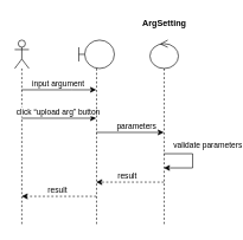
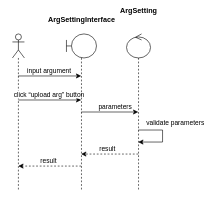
  <mxCell id="0" />
  <mxCell id="1" parent="0" />
  <mxCell id="2" style="edgeStyle=orthogonalEdgeStyle;rounded=0;orthogonalLoop=1;jettySize=auto;html=1;curved=0;" parent="1" source="4" target="11" edge="1"><mxGeometry relative="1" as="geometry"><Array as="points"><mxPoint x="100" y="126" /><mxPoint x="100" y="126" /></Array></mxGeometry></mxCell>
  <mxCell id="3" value="input argument" style="edgeLabel;html=1;align=center;verticalAlign=middle;resizable=0;points=[];" parent="2" vertex="1" connectable="0"><mxGeometry x="-0.259" y="4" relative="1" as="geometry"><mxPoint x="12" y="-6" as="offset" /></mxGeometry></mxCell>
  <mxCell id="4" value="" style="shape=umlLifeline;perimeter=lifelinePerimeter;whiteSpace=wrap;html=1;container=1;dropTarget=0;collapsible=0;recursiveResize=0;outlineConnect=0;portConstraint=eastwest;newEdgeStyle={&quot;curved&quot;:0,&quot;rounded&quot;:0};participant=umlActor;" parent="1" vertex="1"><mxGeometry x="20" y="56" width="20" height="260" as="geometry" /></mxCell>
  <mxCell id="5" style="edgeStyle=orthogonalEdgeStyle;rounded=0;orthogonalLoop=1;jettySize=auto;html=1;curved=0;endArrow=none;endFill=0;startArrow=classic;startFill=1;" parent="1" edge="1"><mxGeometry relative="1" as="geometry"><mxPoint x="134.5" y="166" as="sourcePoint" /><mxPoint x="29.855" y="166" as="targetPoint" /></mxGeometry></mxCell>
  <mxCell id="6" value="click “upload arg” button" style="edgeLabel;html=1;align=center;verticalAlign=middle;resizable=0;points=[];" parent="5" vertex="1" connectable="0"><mxGeometry x="0.146" y="2" relative="1" as="geometry"><mxPoint x="6" y="-12" as="offset" /></mxGeometry></mxCell>
  <mxCell id="7" style="edgeStyle=orthogonalEdgeStyle;rounded=0;orthogonalLoop=1;jettySize=auto;html=1;curved=0;" parent="1" source="11" target="16" edge="1"><mxGeometry relative="1" as="geometry" /></mxCell>
  <mxCell id="8" value="parameters" style="edgeLabel;html=1;align=center;verticalAlign=middle;resizable=0;points=[];" parent="7" vertex="1" connectable="0"><mxGeometry x="0.277" relative="1" as="geometry"><mxPoint x="-5" y="-10" as="offset" /></mxGeometry></mxCell>
  <mxCell id="9" style="edgeStyle=orthogonalEdgeStyle;rounded=0;orthogonalLoop=1;jettySize=auto;html=1;curved=0;dashed=1;" parent="1" edge="1"><mxGeometry relative="1" as="geometry"><mxPoint x="134.5" y="276" as="sourcePoint" /><mxPoint x="29.855" y="276" as="targetPoint" /></mxGeometry></mxCell>
  <mxCell id="10" value="result" style="edgeLabel;html=1;align=center;verticalAlign=middle;resizable=0;points=[];" parent="9" vertex="1" connectable="0"><mxGeometry x="-0.021" y="-1" relative="1" as="geometry"><mxPoint x="-4" y="-9" as="offset" /></mxGeometry></mxCell>
  <mxCell id="11" value="" style="shape=umlLifeline;perimeter=lifelinePerimeter;whiteSpace=wrap;html=1;container=1;dropTarget=0;collapsible=0;recursiveResize=0;outlineConnect=0;portConstraint=eastwest;newEdgeStyle={&quot;curved&quot;:0,&quot;rounded&quot;:0};participant=umlBoundary;" parent="1" vertex="1"><mxGeometry x="110" y="56" width="50" height="260" as="geometry" /></mxCell>
  <mxCell id="12" style="edgeStyle=orthogonalEdgeStyle;rounded=0;orthogonalLoop=1;jettySize=auto;html=1;curved=0;" parent="1" source="16" target="16" edge="1"><mxGeometry relative="1" as="geometry"><mxPoint x="229.5" y="216" as="sourcePoint" /><mxPoint x="229.855" y="256" as="targetPoint" /><Array as="points"><mxPoint x="270" y="216" /><mxPoint x="270" y="236" /></Array></mxGeometry></mxCell>
  <mxCell id="13" value="validate&amp;nbsp;parameters" style="edgeLabel;html=1;align=center;verticalAlign=middle;resizable=0;points=[];" parent="12" vertex="1" connectable="0"><mxGeometry x="0.192" y="2" relative="1" as="geometry"><mxPoint x="18" y="-32" as="offset" /></mxGeometry></mxCell>
  <mxCell id="14" style="edgeStyle=orthogonalEdgeStyle;rounded=0;orthogonalLoop=1;jettySize=auto;html=1;curved=0;dashed=1;" parent="1" source="16" target="11" edge="1"><mxGeometry relative="1" as="geometry"><Array as="points"><mxPoint x="180" y="256" /><mxPoint x="180" y="256" /></Array></mxGeometry></mxCell>
  <mxCell id="15" value="result" style="edgeLabel;html=1;align=center;verticalAlign=middle;resizable=0;points=[];" parent="14" vertex="1" connectable="0"><mxGeometry x="0.094" y="-1" relative="1" as="geometry"><mxPoint y="-9" as="offset" /></mxGeometry></mxCell>
  <mxCell id="16" value="" style="shape=umlLifeline;perimeter=lifelinePerimeter;whiteSpace=wrap;html=1;container=1;dropTarget=0;collapsible=0;recursiveResize=0;outlineConnect=0;portConstraint=eastwest;newEdgeStyle={&quot;curved&quot;:0,&quot;rounded&quot;:0};participant=umlControl;" parent="1" vertex="1"><mxGeometry x="210" y="56" width="40" height="260" as="geometry" /></mxCell>
- <mxCell id="18" value="ArgSetting" style="text;align=center;fontStyle=1;verticalAlign=middle;spacingLeft=3;spacingRight=3;strokeColor=none;rotatable=0;points=[[0,0.5],[1,0.5]];portConstraint=eastwest;html=1;" parent="1" vertex="1"><mxGeometry x="190" y="20" width="80" height="26" as="geometry" /></mxCell>
+ <mxCell id="17" value="ArgSettingInterface" style="text;align=center;fontStyle=1;verticalAlign=middle;spacingLeft=3;spacingRight=3;strokeColor=none;rotatable=0;points=[[0,0.5],[1,0.5]];portConstraint=eastwest;html=1;" parent="1" vertex="1"><mxGeometry x="95" y="20" width="80" height="26" as="geometry" /></mxCell>
+ <mxCell id="18" value="ArgSetting" style="text;align=center;fontStyle=1;verticalAlign=middle;spacingLeft=3;spacingRight=3;strokeColor=none;rotatable=0;points=[[0,0.5],[1,0.5]];portConstraint=eastwest;html=1;" parent="1" vertex="1"><mxGeometry x="190" y="5" width="80" height="26" as="geometry" /></mxCell>
